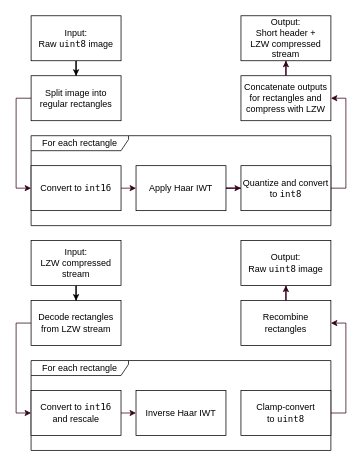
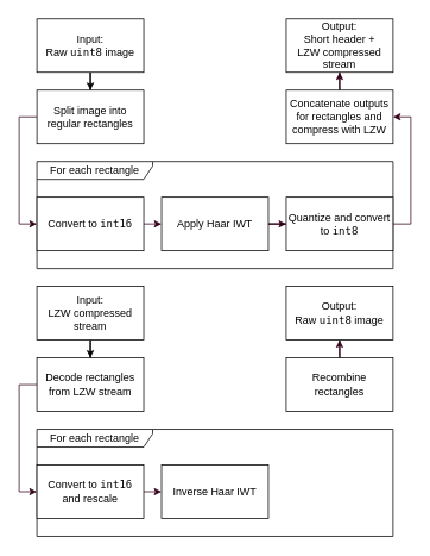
  <mxCell id="0" />
  <mxCell id="1" parent="0" />
  <mxCell id="2" value="For each rectangle" style="shape=umlFrame;whiteSpace=wrap;html=1;strokeColor=#000000;width=130;height=20;" vertex="1" parent="1"><mxGeometry x="41" y="180" width="400" height="120" as="geometry" /></mxCell>
  <mxCell id="3" style="edgeStyle=orthogonalEdgeStyle;rounded=0;orthogonalLoop=1;jettySize=auto;html=1;entryX=0;entryY=0.5;entryDx=0;entryDy=0;startArrow=none;startFill=0;endArrow=classic;endFill=1;strokeColor=#33001A;" edge="1" parent="1" source="4" target="10"><mxGeometry relative="1" as="geometry"><Array as="points"><mxPoint x="21" y="130" /><mxPoint x="21" y="250" /></Array></mxGeometry></mxCell>
  <mxCell id="4" value="&lt;div&gt;Split image into&lt;/div&gt;&lt;div&gt;regular rectangles&lt;br&gt;&lt;/div&gt;" style="rounded=0;whiteSpace=wrap;html=1;" vertex="1" parent="1"><mxGeometry x="41" y="100" width="120" height="60" as="geometry" /></mxCell>
  <mxCell id="5" style="edgeStyle=orthogonalEdgeStyle;rounded=0;orthogonalLoop=1;jettySize=auto;html=1;entryX=0;entryY=0.5;entryDx=0;entryDy=0;strokeColor=#33001A;" edge="1" parent="1" source="6" target="12"><mxGeometry relative="1" as="geometry" /></mxCell>
  <mxCell id="6" value="Apply Haar IWT" style="rounded=0;whiteSpace=wrap;html=1;" vertex="1" parent="1"><mxGeometry x="181" y="220" width="120" height="60" as="geometry" /></mxCell>
  <mxCell id="7" value="" style="edgeStyle=orthogonalEdgeStyle;rounded=0;orthogonalLoop=1;jettySize=auto;html=1;" edge="1" parent="1" source="8" target="4"><mxGeometry relative="1" as="geometry" /></mxCell>
  <mxCell id="8" value="&lt;div&gt;Input:&lt;/div&gt;&lt;div&gt;Raw &lt;code&gt;uint8&lt;/code&gt; image&lt;/div&gt;" style="rounded=0;whiteSpace=wrap;html=1;" vertex="1" parent="1"><mxGeometry x="41" y="20" width="120" height="60" as="geometry" /></mxCell>
  <mxCell id="9" style="edgeStyle=orthogonalEdgeStyle;rounded=0;orthogonalLoop=1;jettySize=auto;html=1;exitX=1;exitY=0.5;exitDx=0;exitDy=0;entryX=0;entryY=0.5;entryDx=0;entryDy=0;strokeColor=#33001A;" edge="1" parent="1" source="10" target="6"><mxGeometry relative="1" as="geometry" /></mxCell>
  <mxCell id="10" value="Convert to &lt;code&gt;int16&lt;/code&gt;" style="rounded=0;whiteSpace=wrap;html=1;strokeColor=#000000;" vertex="1" parent="1"><mxGeometry x="41" y="220" width="120" height="60" as="geometry" /></mxCell>
  <mxCell id="11" style="edgeStyle=orthogonalEdgeStyle;rounded=0;orthogonalLoop=1;jettySize=auto;html=1;startArrow=none;startFill=0;endArrow=classic;endFill=1;strokeColor=#33001A;entryX=1;entryY=0.5;entryDx=0;entryDy=0;" edge="1" parent="1" source="12" target="14"><mxGeometry relative="1" as="geometry"><mxPoint x="461" y="130" as="targetPoint" /><Array as="points"><mxPoint x="461" y="250" /><mxPoint x="461" y="130" /></Array></mxGeometry></mxCell>
  <mxCell id="12" value="&lt;div&gt;Quantize and convert&lt;/div&gt;&lt;div&gt;to &lt;code&gt;int8&lt;/code&gt;&lt;br&gt;&lt;/div&gt;" style="rounded=0;whiteSpace=wrap;html=1;strokeColor=#000000;" vertex="1" parent="1"><mxGeometry x="321" y="220" width="120" height="60" as="geometry" /></mxCell>
  <mxCell id="13" style="edgeStyle=orthogonalEdgeStyle;rounded=0;orthogonalLoop=1;jettySize=auto;html=1;entryX=0.5;entryY=1;entryDx=0;entryDy=0;startArrow=none;startFill=0;endArrow=classic;endFill=1;strokeColor=#33001A;" edge="1" parent="1" source="14" target="15"><mxGeometry relative="1" as="geometry" /></mxCell>
  <mxCell id="14" value="&lt;div&gt;Concatenate outputs&lt;/div&gt;&lt;div&gt; for rectangles and compress with LZW&lt;/div&gt;" style="rounded=0;whiteSpace=wrap;html=1;strokeColor=#000000;" vertex="1" parent="1"><mxGeometry x="321" y="100" width="120" height="60" as="geometry" /></mxCell>
  <mxCell id="15" value="&lt;div&gt;Output:&lt;/div&gt;&lt;div&gt;Short header + &lt;br&gt;&lt;/div&gt;&lt;div&gt;LZW compressed stream&lt;br&gt;&lt;/div&gt;" style="rounded=0;whiteSpace=wrap;html=1;strokeColor=#000000;" vertex="1" parent="1"><mxGeometry x="321" y="20" width="120" height="60" as="geometry" /></mxCell>
  <mxCell id="16" value="For each rectangle" style="shape=umlFrame;whiteSpace=wrap;html=1;strokeColor=#000000;width=130;height=20;" vertex="1" parent="1"><mxGeometry x="40.97" y="480" width="400" height="120" as="geometry" /></mxCell>
  <mxCell id="17" style="edgeStyle=orthogonalEdgeStyle;rounded=0;orthogonalLoop=1;jettySize=auto;html=1;entryX=0;entryY=0.5;entryDx=0;entryDy=0;startArrow=none;startFill=0;endArrow=classic;endFill=1;strokeColor=#33001A;" edge="1" parent="1" source="18" target="23"><mxGeometry relative="1" as="geometry"><Array as="points"><mxPoint x="20.97" y="430" /><mxPoint x="20.97" y="550" /></Array></mxGeometry></mxCell>
  <mxCell id="18" value="Decode rectangles from LZW stream" style="rounded=0;whiteSpace=wrap;html=1;" vertex="1" parent="1"><mxGeometry x="40.97" y="400" width="120" height="60" as="geometry" /></mxCell>
  <mxCell id="19" value="Inverse Haar IWT" style="rounded=0;whiteSpace=wrap;html=1;" vertex="1" parent="1"><mxGeometry x="180.97" y="520" width="120" height="60" as="geometry" /></mxCell>
  <mxCell id="20" value="" style="edgeStyle=orthogonalEdgeStyle;rounded=0;orthogonalLoop=1;jettySize=auto;html=1;" edge="1" parent="1" source="21" target="18"><mxGeometry relative="1" as="geometry" /></mxCell>
  <mxCell id="21" value="&lt;div&gt;Input:&lt;/div&gt;&lt;div&gt;LZW compressed stream&lt;br&gt;&lt;/div&gt;" style="rounded=0;whiteSpace=wrap;html=1;" vertex="1" parent="1"><mxGeometry x="40.97" y="320" width="120" height="60" as="geometry" /></mxCell>
  <mxCell id="22" style="edgeStyle=orthogonalEdgeStyle;rounded=0;orthogonalLoop=1;jettySize=auto;html=1;exitX=1;exitY=0.5;exitDx=0;exitDy=0;entryX=0;entryY=0.5;entryDx=0;entryDy=0;strokeColor=#33001A;" edge="1" parent="1" source="23" target="19"><mxGeometry relative="1" as="geometry" /></mxCell>
  <mxCell id="23" value="&lt;div&gt;Convert to &lt;code&gt;int16&lt;/code&gt;&lt;/div&gt;&lt;div&gt;and rescale&lt;/div&gt;" style="rounded=0;whiteSpace=wrap;html=1;strokeColor=#000000;" vertex="1" parent="1"><mxGeometry x="40.97" y="520" width="120" height="60" as="geometry" /></mxCell>
- <mxCell id="24" style="edgeStyle=orthogonalEdgeStyle;rounded=0;orthogonalLoop=1;jettySize=auto;html=1;startArrow=none;startFill=0;endArrow=classic;endFill=1;strokeColor=#33001A;entryX=1;entryY=0.5;entryDx=0;entryDy=0;" edge="1" parent="1" source="25" target="27"><mxGeometry relative="1" as="geometry"><mxPoint x="460.97" y="430" as="targetPoint" /><Array as="points"><mxPoint x="460.97" y="550" /><mxPoint x="460.97" y="430" /></Array></mxGeometry></mxCell>
- <mxCell id="25" value="Clamp-convert&lt;div&gt;to &lt;code&gt;uint8&lt;/code&gt;&lt;br&gt;&lt;/div&gt;" style="rounded=0;whiteSpace=wrap;html=1;strokeColor=#000000;" vertex="1" parent="1"><mxGeometry x="320.97" y="520" width="120" height="60" as="geometry" /></mxCell>
  <mxCell id="26" style="edgeStyle=orthogonalEdgeStyle;rounded=0;orthogonalLoop=1;jettySize=auto;html=1;entryX=0.5;entryY=1;entryDx=0;entryDy=0;startArrow=none;startFill=0;endArrow=classic;endFill=1;strokeColor=#33001A;" edge="1" parent="1" source="27" target="28"><mxGeometry relative="1" as="geometry" /></mxCell>
  <mxCell id="27" value="Recombine rectangles" style="rounded=0;whiteSpace=wrap;html=1;strokeColor=#000000;" vertex="1" parent="1"><mxGeometry x="320.97" y="400" width="120" height="60" as="geometry" /></mxCell>
  <mxCell id="28" value="&lt;div&gt;Output:&lt;/div&gt;Raw &lt;code&gt;uint8&lt;/code&gt; image" style="rounded=0;whiteSpace=wrap;html=1;strokeColor=#000000;" vertex="1" parent="1"><mxGeometry x="320.97" y="320" width="120" height="60" as="geometry" /></mxCell>
